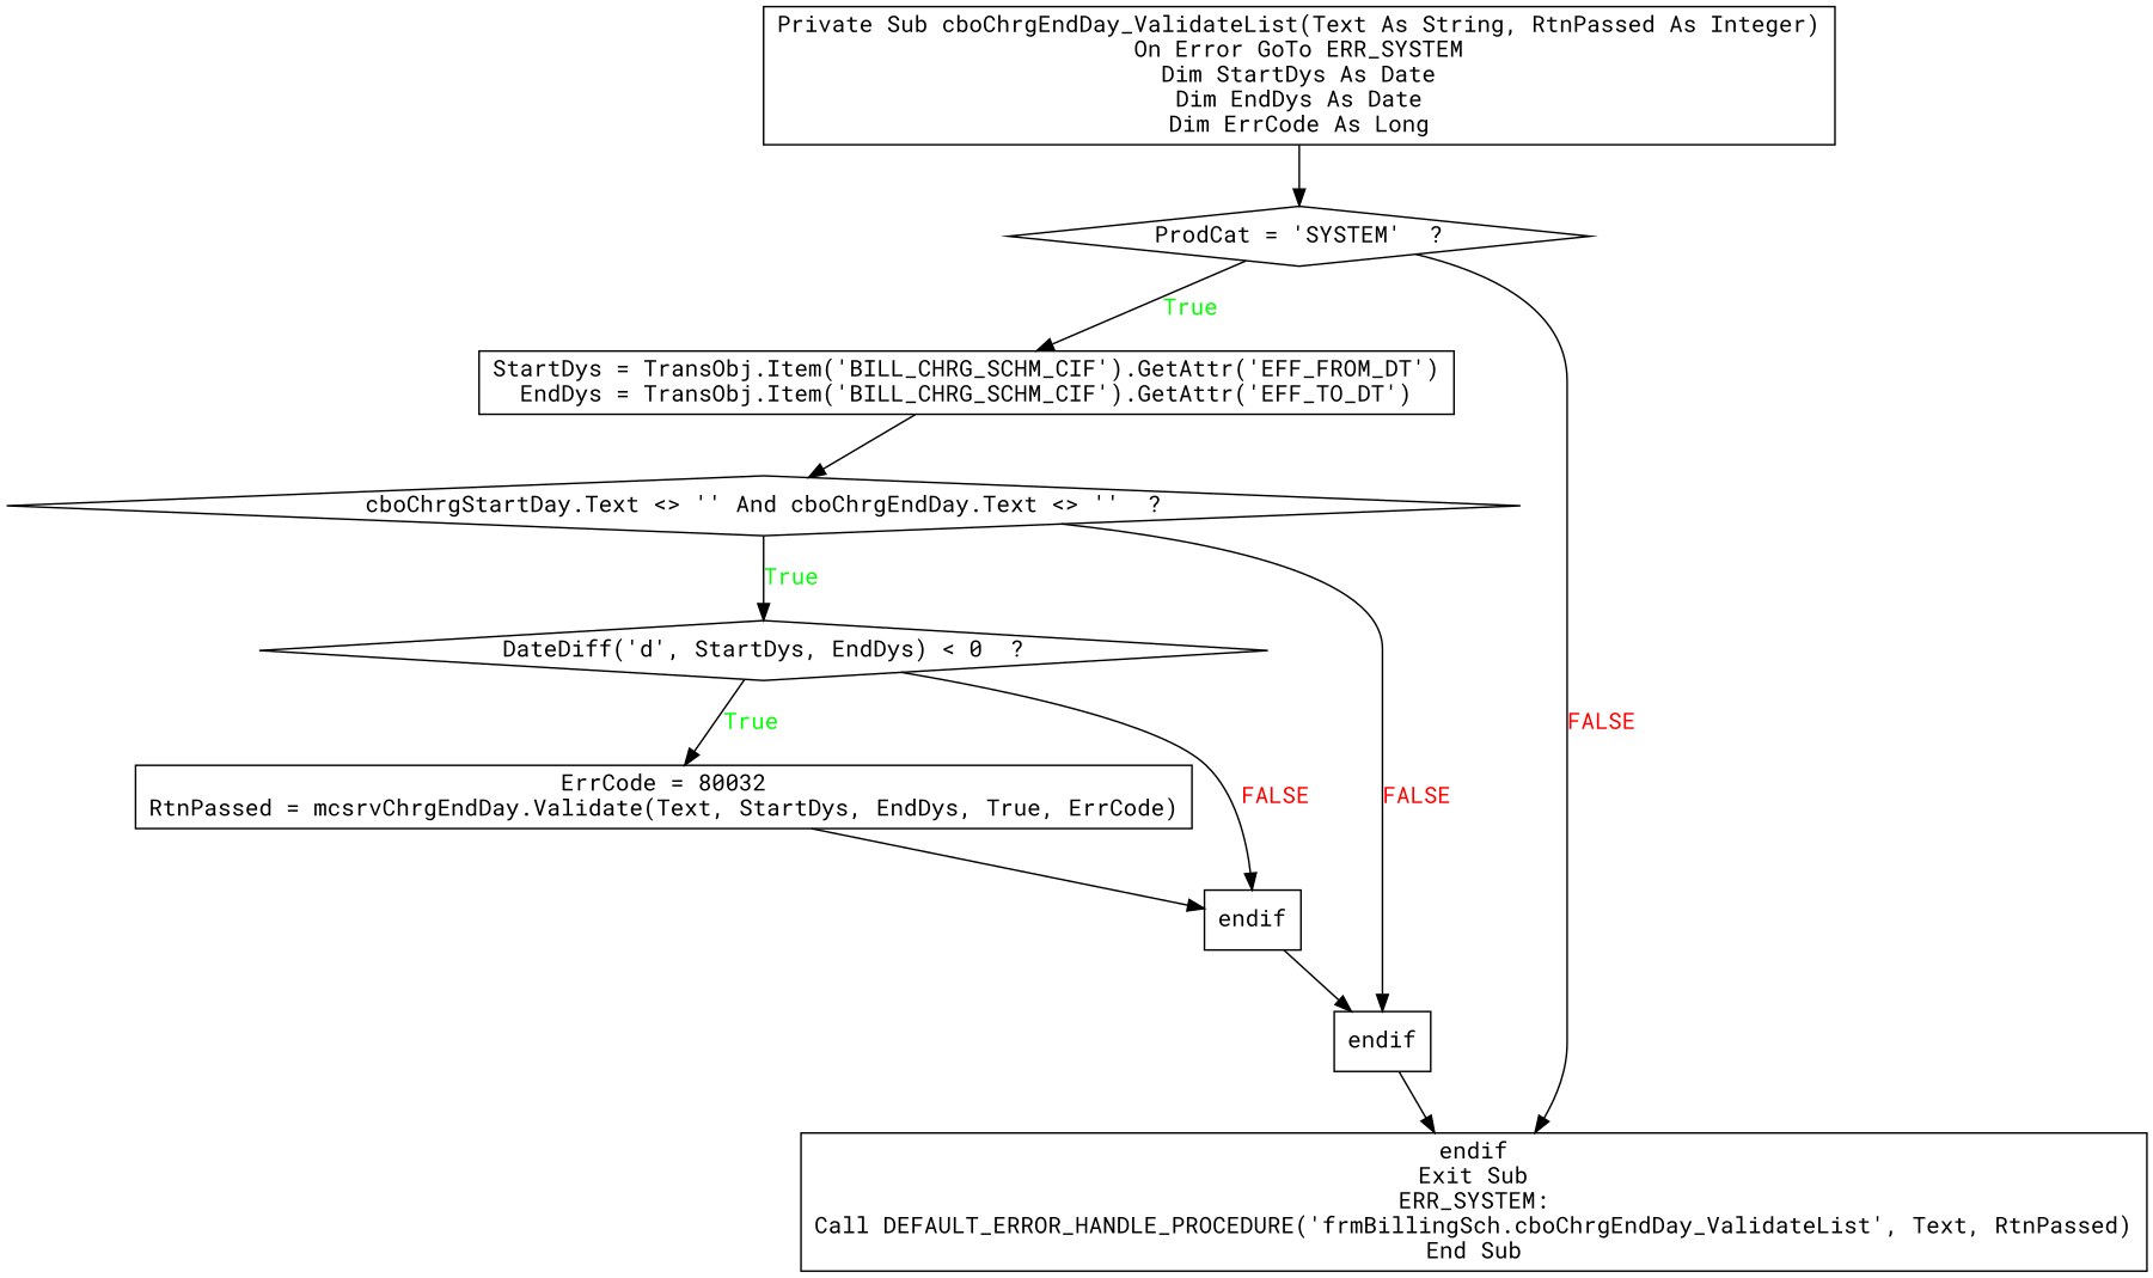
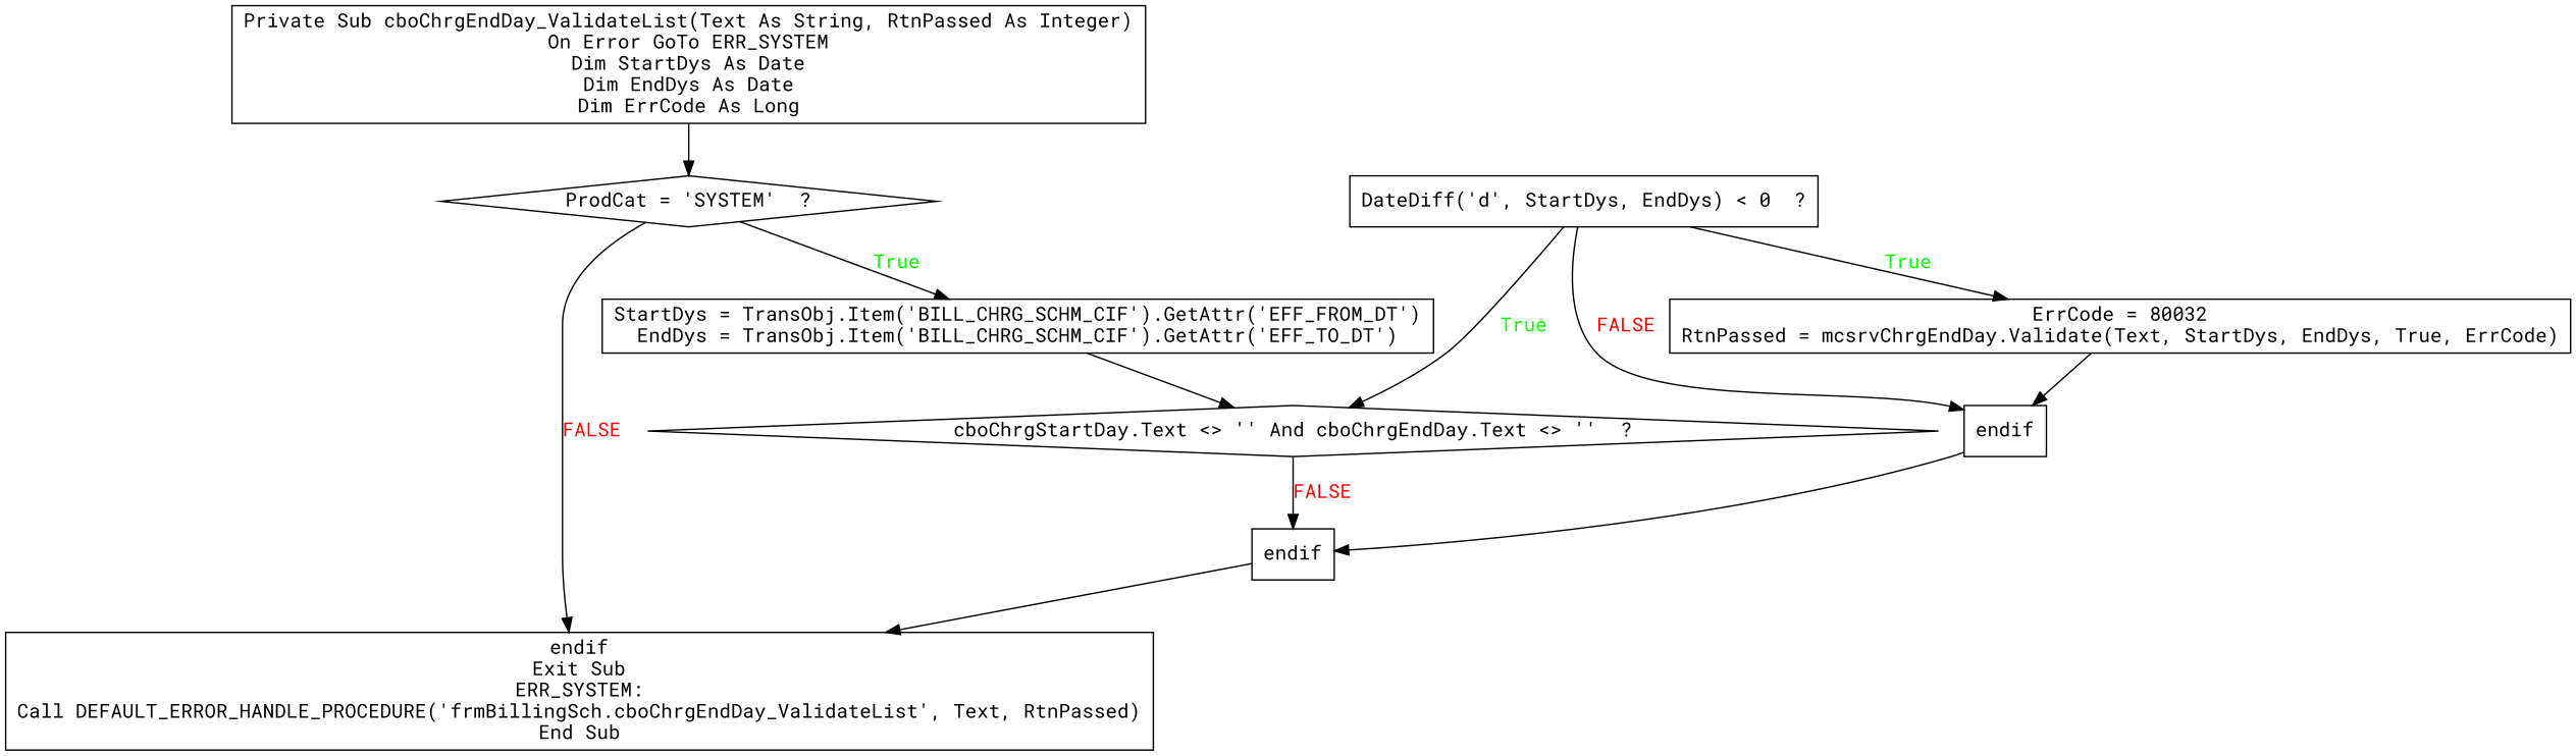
  digraph {
    fontname="Roboto Mono"
    node [fontname="Roboto Mono" shape=box]
    edge [fontname="Roboto Mono"]
    n1 [label="Private Sub cboChrgEndDay_ValidateList(Text As String, RtnPassed As Integer)\nOn Error GoTo ERR_SYSTEM\nDim StartDys As Date\nDim EndDys As Date\nDim ErrCode As Long"]
    n2 [label="ProdCat = 'SYSTEM'  ?" shape=diamond]
    n3 [label="StartDys = TransObj.Item('BILL_CHRG_SCHM_CIF').GetAttr('EFF_FROM_DT')\nEndDys = TransObj.Item('BILL_CHRG_SCHM_CIF').GetAttr('EFF_TO_DT')"]
    n4 [label="endif\nExit Sub\nERR_SYSTEM:\nCall DEFAULT_ERROR_HANDLE_PROCEDURE('frmBillingSch.cboChrgEndDay_ValidateList', Text, RtnPassed)\nEnd Sub"]
    n5 [label="cboChrgStartDay.Text <> '' And cboChrgEndDay.Text <> ''  ?" shape=diamond]
-   n6 [label="DateDiff('d', StartDys, EndDys) < 0  ?" shape=diamond]
+   n6 [label="DateDiff('d', StartDys, EndDys) < 0  ?"]
    n7 [label=endif]
    n8 [label="ErrCode = 80032\nRtnPassed = mcsrvChrgEndDay.Validate(Text, StartDys, EndDys, True, ErrCode)"]
    n9 [label=endif]
    n1 -> n2
    n2 -> n3 [fontcolor=GREEN label=True]
    n2 -> n4 [fontcolor=RED label=FALSE]
    n3 -> n5
-   n5 -> n6 [fontcolor=GREEN label=True]
+   n6 -> n5 [fontcolor=GREEN label=True]
    n5 -> n7 [fontcolor=RED label=FALSE]
    n6 -> n8 [fontcolor=GREEN label=True]
    n6 -> n9 [fontcolor=RED label=FALSE]
    n7 -> n4
    n8 -> n9
    n9 -> n7
  }
